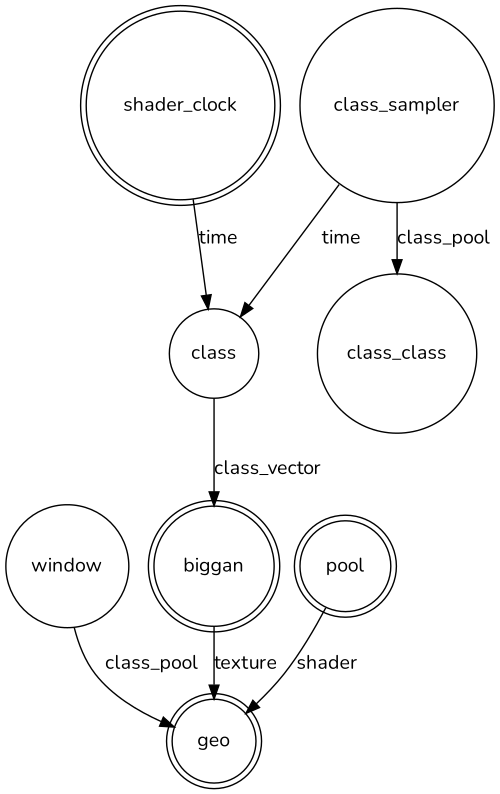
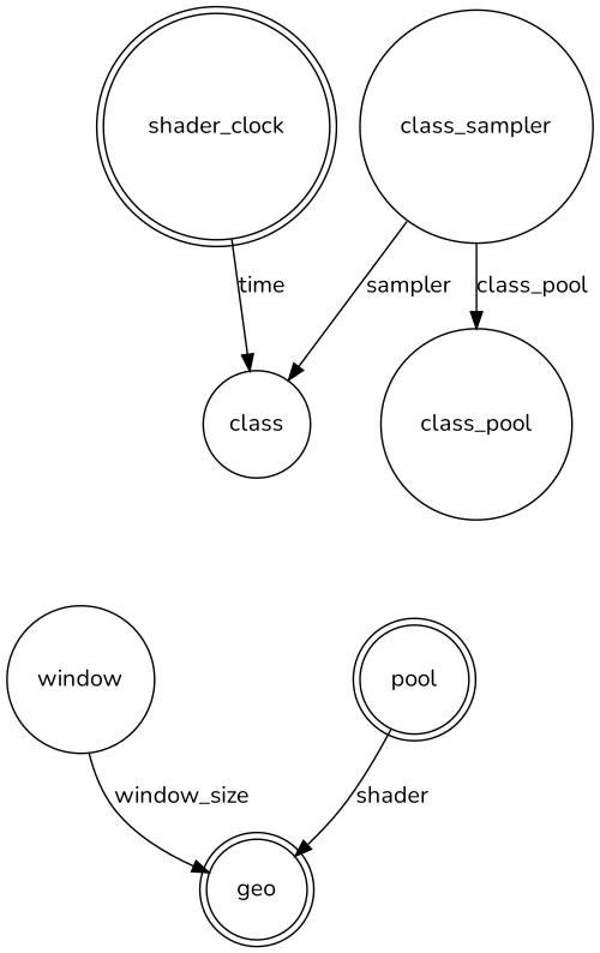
  digraph {
    fontname=Nunito
    node [fontname=Nunito shape=circle]
    edge [fontname=Nunito]
    n1 [label=window]
    n2 [label=geo shape=doublecircle]
    n3 [label=shader_clock shape=doublecircle]
    n4 [label=class]
-   n5 [label=biggan shape=doublecircle]
-   n6 [label=class_class]
+   n6 [label=class_pool]
    n7 [label=class_sampler]
    n8 [label=pool shape=doublecircle]
-   n1 -> n2 [label=class_pool]
+   n1 -> n2 [label=window_size]
    n3 -> n4 [label=time]
-   n4 -> n5 [label=class_vector]
-   n5 -> n2 [label=texture]
-   n7 -> n4 [label=time]
+   n7 -> n4 [label=sampler]
    n7 -> n6 [label=class_pool]
    n8 -> n2 [label=shader]
  }
